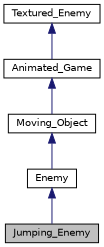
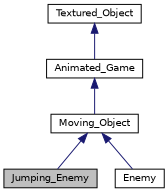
  digraph {
    node [color=black fillcolor=white fontname=Helvetica fontsize=10 shape=record style=filled]
    edge [color=midnightblue dir=back fontname=Helvetica fontsize=10 labelfontname=Helvetica labelfontsize=10 style=solid]
    n1 [fillcolor=grey75 fontcolor=black height=0.2 label=Jumping_Enemy width=0.4]
    n2 [height=0.2 label=Enemy width=0.4]
    n3 [height=0.2 label=Moving_Object width=0.4]
    n4 [height=0.2 label=Animated_Game width=0.4]
-   n5 [height=0.2 label=Textured_Enemy width=0.4]
-   n2 -> n1
+   n5 [height=0.2 label=Textured_Object width=0.4]
+   n3 -> n1
    n3 -> n2
    n4 -> n3
    n5 -> n4
  }
